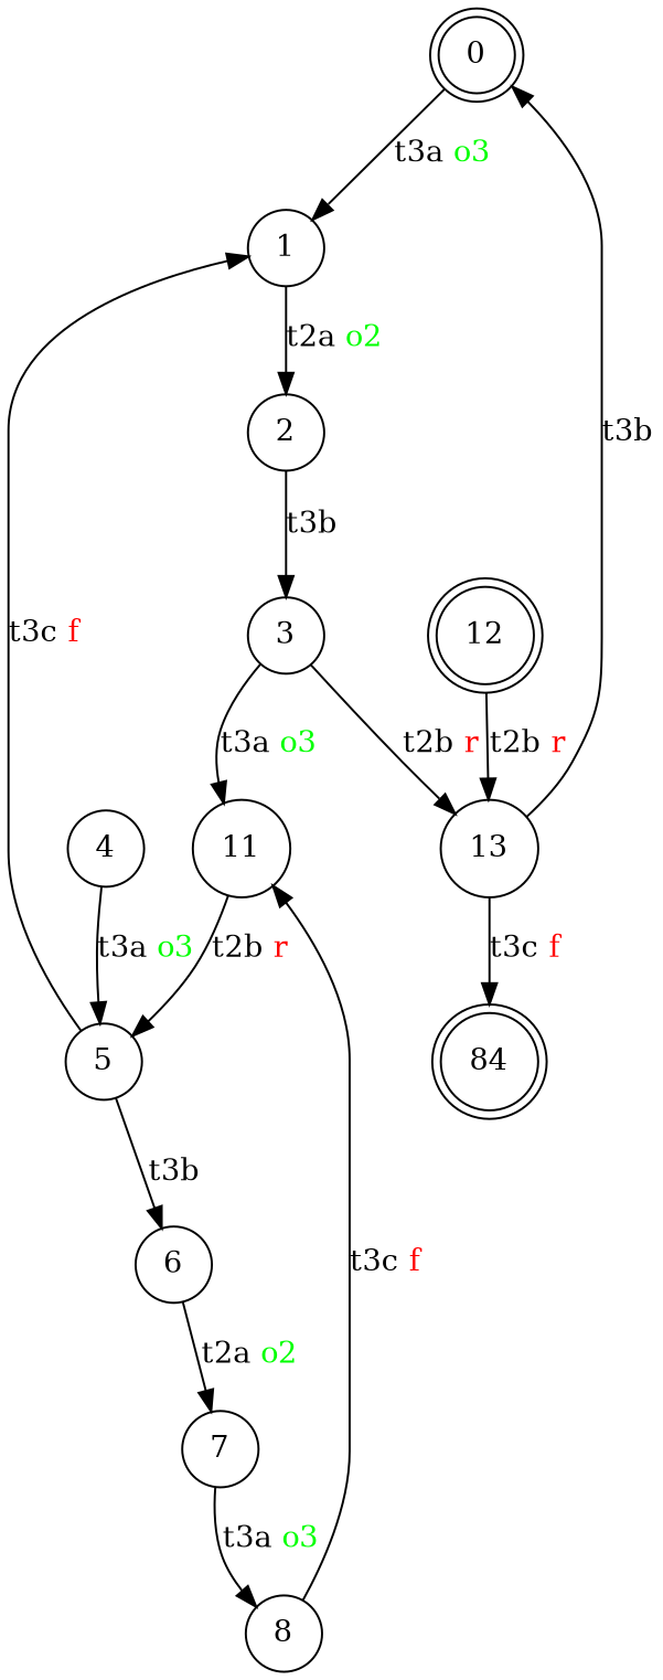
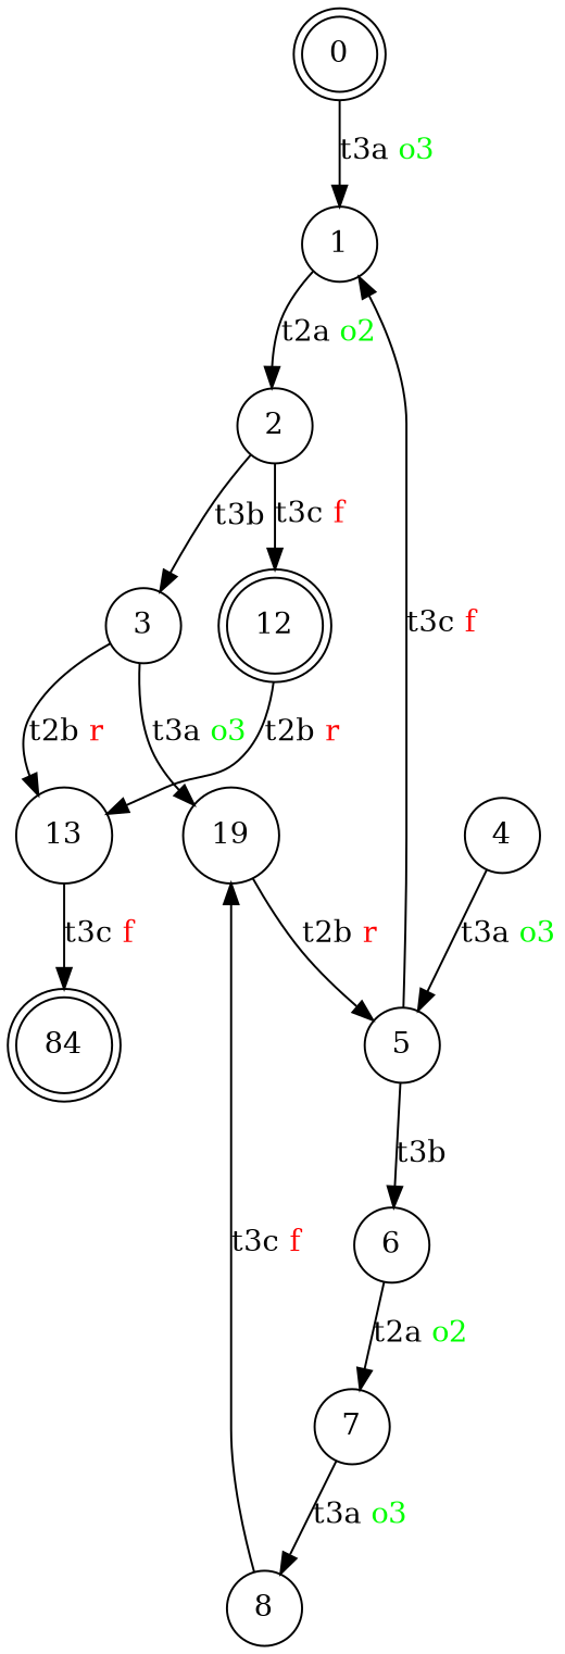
  digraph {
    node [shape=circle]
    0 [shape=doublecircle]
    1
    2
    3
    12 [shape=doublecircle]
-   11
+   11 [label=19]
    13
    4
    5
    6
    7
    8
    n13 [label=84 shape=doublecircle]
    0 -> 1 [label=<t3a <FONT COLOR="green">o3</FONT>>]
    1 -> 2 [label=<t2a <FONT COLOR="green">o2</FONT>>]
    2 -> 3 [label=t3b]
+   2 -> 12 [label=<t3c <FONT COLOR="red">f</FONT>>]
    3 -> 11 [label=<t3a <FONT COLOR="green">o3</FONT>>]
    3 -> 13 [label=<t2b <FONT COLOR="red">r</FONT>>]
    12 -> 13 [label=<t2b <FONT COLOR="red">r</FONT>>]
    11 -> 5 [label=<t2b <FONT COLOR="red">r</FONT>>]
-   13 -> 0 [label=t3b]
    13 -> n13 [label=<t3c <FONT COLOR="red">f</FONT>>]
    4 -> 5 [label=<t3a <FONT COLOR="green">o3</FONT>>]
    5 -> 1 [label=<t3c <FONT COLOR="red">f</FONT>>]
    5 -> 6 [label=t3b]
    6 -> 7 [label=<t2a <FONT COLOR="green">o2</FONT>>]
    7 -> 8 [label=<t3a <FONT COLOR="green">o3</FONT>>]
    8 -> 11 [label=<t3c <FONT COLOR="red">f</FONT>>]
  }
